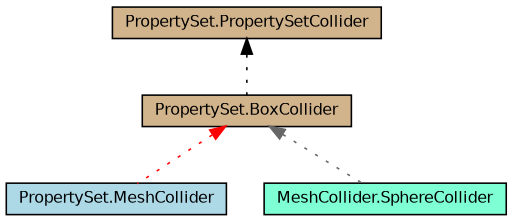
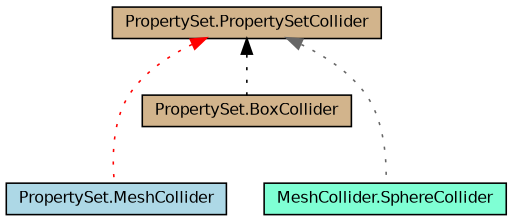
  digraph {
    node [color=black fillcolor=tan fontname=Helvetica fontsize=10 shape=record style=filled]
    edge [dir=back fontname=Helvetica fontsize=10 labelfontname=Helvetica labelfontsize=10 style=dotted]
    n1 [fontcolor=black height=0.2 label="PropertySet.PropertySetCollider" width=0.4]
    n2 [height=0.2 label="PropertySet.BoxCollider" width=0.4]
    n3 [fillcolor=lightblue height=0.2 label="PropertySet.MeshCollider" width=0.4]
    n4 [fillcolor=aquamarine height=0.2 label="MeshCollider.SphereCollider" width=0.4]
    n1 -> n2 [color=black]
-   n2 -> n3 [color=red]
-   n2 -> n4 [color=gray40]
+   n1 -> n3 [color=red]
+   n1 -> n4 [color=gray40]
  }
